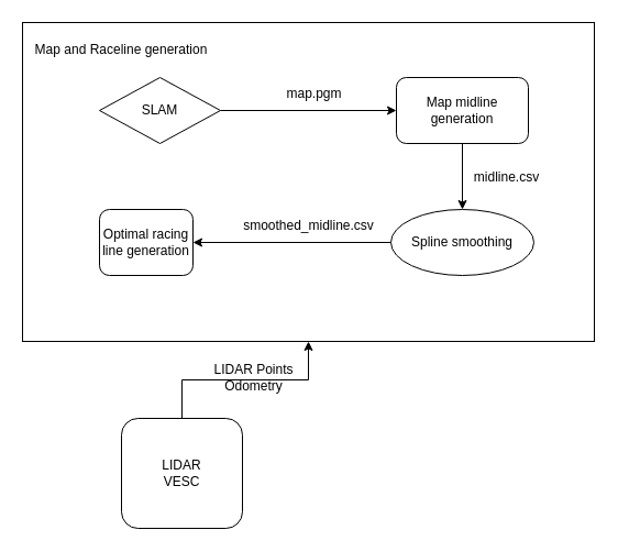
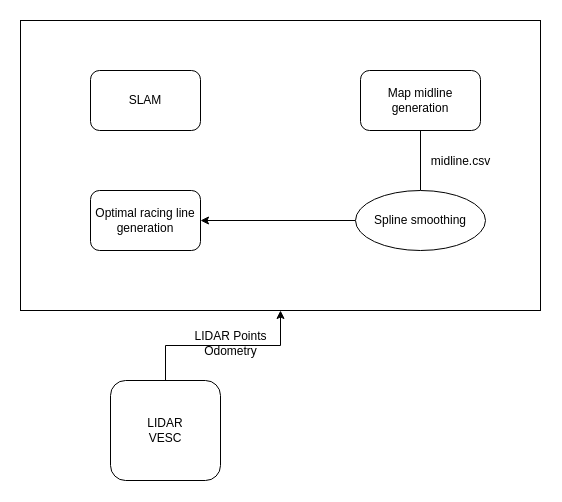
  <mxCell id="0" />
  <mxCell id="1" parent="0" />
  <mxCell id="2" value="" style="rounded=0;whiteSpace=wrap;html=1;" vertex="1" parent="1"><mxGeometry x="20" y="20" width="520" height="290" as="geometry" /></mxCell>
- <mxCell id="3" style="edgeStyle=orthogonalEdgeStyle;rounded=0;orthogonalLoop=1;jettySize=auto;html=1;entryX=0;entryY=0.5;entryDx=0;entryDy=0;" edge="1" parent="1" source="4" target="6"><mxGeometry relative="1" as="geometry" /></mxCell>
- <mxCell id="4" value="SLAM" style="rhombus;whiteSpace=wrap;html=1;" vertex="1" parent="1"><mxGeometry x="90" y="70" width="110" height="60" as="geometry" /></mxCell>
- <mxCell id="5" style="edgeStyle=orthogonalEdgeStyle;rounded=0;orthogonalLoop=1;jettySize=auto;html=1;" edge="1" parent="1" source="6" target="8"><mxGeometry relative="1" as="geometry" /></mxCell>
+ <mxCell id="4" value="SLAM" style="rounded=1;whiteSpace=wrap;html=1;" vertex="1" parent="1"><mxGeometry x="90" y="70" width="110" height="60" as="geometry" /></mxCell>
+ <mxCell id="5" style="edgeStyle=orthogonalEdgeStyle;rounded=0;orthogonalLoop=1;jettySize=auto;html=1;endArrow=none;" edge="1" parent="1" source="6" target="8"><mxGeometry relative="1" as="geometry" /></mxCell>
  <mxCell id="6" value="Map midline generation" style="rounded=1;whiteSpace=wrap;html=1;" vertex="1" parent="1"><mxGeometry x="360" y="70" width="120" height="60" as="geometry" /></mxCell>
  <mxCell id="7" style="edgeStyle=orthogonalEdgeStyle;rounded=0;orthogonalLoop=1;jettySize=auto;html=1;" edge="1" parent="1" source="8" target="9"><mxGeometry relative="1" as="geometry" /></mxCell>
  <mxCell id="8" value="Spline smoothing" style="ellipse;whiteSpace=wrap;html=1;" vertex="1" parent="1"><mxGeometry x="355" y="190" width="130" height="60" as="geometry" /></mxCell>
- <mxCell id="9" value="Optimal racing line generation" style="rounded=1;whiteSpace=wrap;html=1;" vertex="1" parent="1"><mxGeometry x="90" y="190" width="85" height="60" as="geometry" /></mxCell>
- <mxCell id="10" value="map.pgm" style="text;html=1;align=center;verticalAlign=middle;resizable=0;points=[];autosize=1;strokeColor=none;fillColor=none;" vertex="1" parent="1"><mxGeometry x="250" y="70" width="70" height="30" as="geometry" /></mxCell>
+ <mxCell id="9" value="Optimal racing line generation" style="rounded=1;whiteSpace=wrap;html=1;" vertex="1" parent="1"><mxGeometry x="90" y="190" width="110" height="60" as="geometry" /></mxCell>
  <mxCell id="11" value="midline.csv" style="text;html=1;align=center;verticalAlign=middle;resizable=0;points=[];autosize=1;strokeColor=none;fillColor=none;" vertex="1" parent="1"><mxGeometry x="420" y="146" width="80" height="30" as="geometry" /></mxCell>
- <mxCell id="12" value="&lt;div&gt;smoothed_midline.csv&lt;/div&gt;" style="text;html=1;align=center;verticalAlign=middle;resizable=0;points=[];autosize=1;strokeColor=none;fillColor=none;" vertex="1" parent="1"><mxGeometry x="210" y="190" width="140" height="30" as="geometry" /></mxCell>
  <mxCell id="13" style="edgeStyle=orthogonalEdgeStyle;rounded=0;orthogonalLoop=1;jettySize=auto;html=1;" edge="1" parent="1" source="14" target="2"><mxGeometry relative="1" as="geometry" /></mxCell>
  <mxCell id="14" value="&lt;div&gt;LIDAR&lt;/div&gt;&lt;div&gt;VESC&lt;/div&gt;" style="rounded=1;whiteSpace=wrap;html=1;" vertex="1" parent="1"><mxGeometry x="110" y="380" width="110" height="100" as="geometry" /></mxCell>
- <mxCell id="15" value="Map and Raceline generation" style="text;html=1;align=center;verticalAlign=middle;whiteSpace=wrap;rounded=0;" vertex="1" parent="1"><mxGeometry x="30" y="30" width="160" height="30" as="geometry" /></mxCell>
  <mxCell id="16" value="LIDAR Points&lt;br&gt;Odometry" style="text;html=1;align=center;verticalAlign=middle;resizable=0;points=[];autosize=1;strokeColor=none;fillColor=none;" vertex="1" parent="1"><mxGeometry x="180" y="323" width="100" height="40" as="geometry" /></mxCell>
